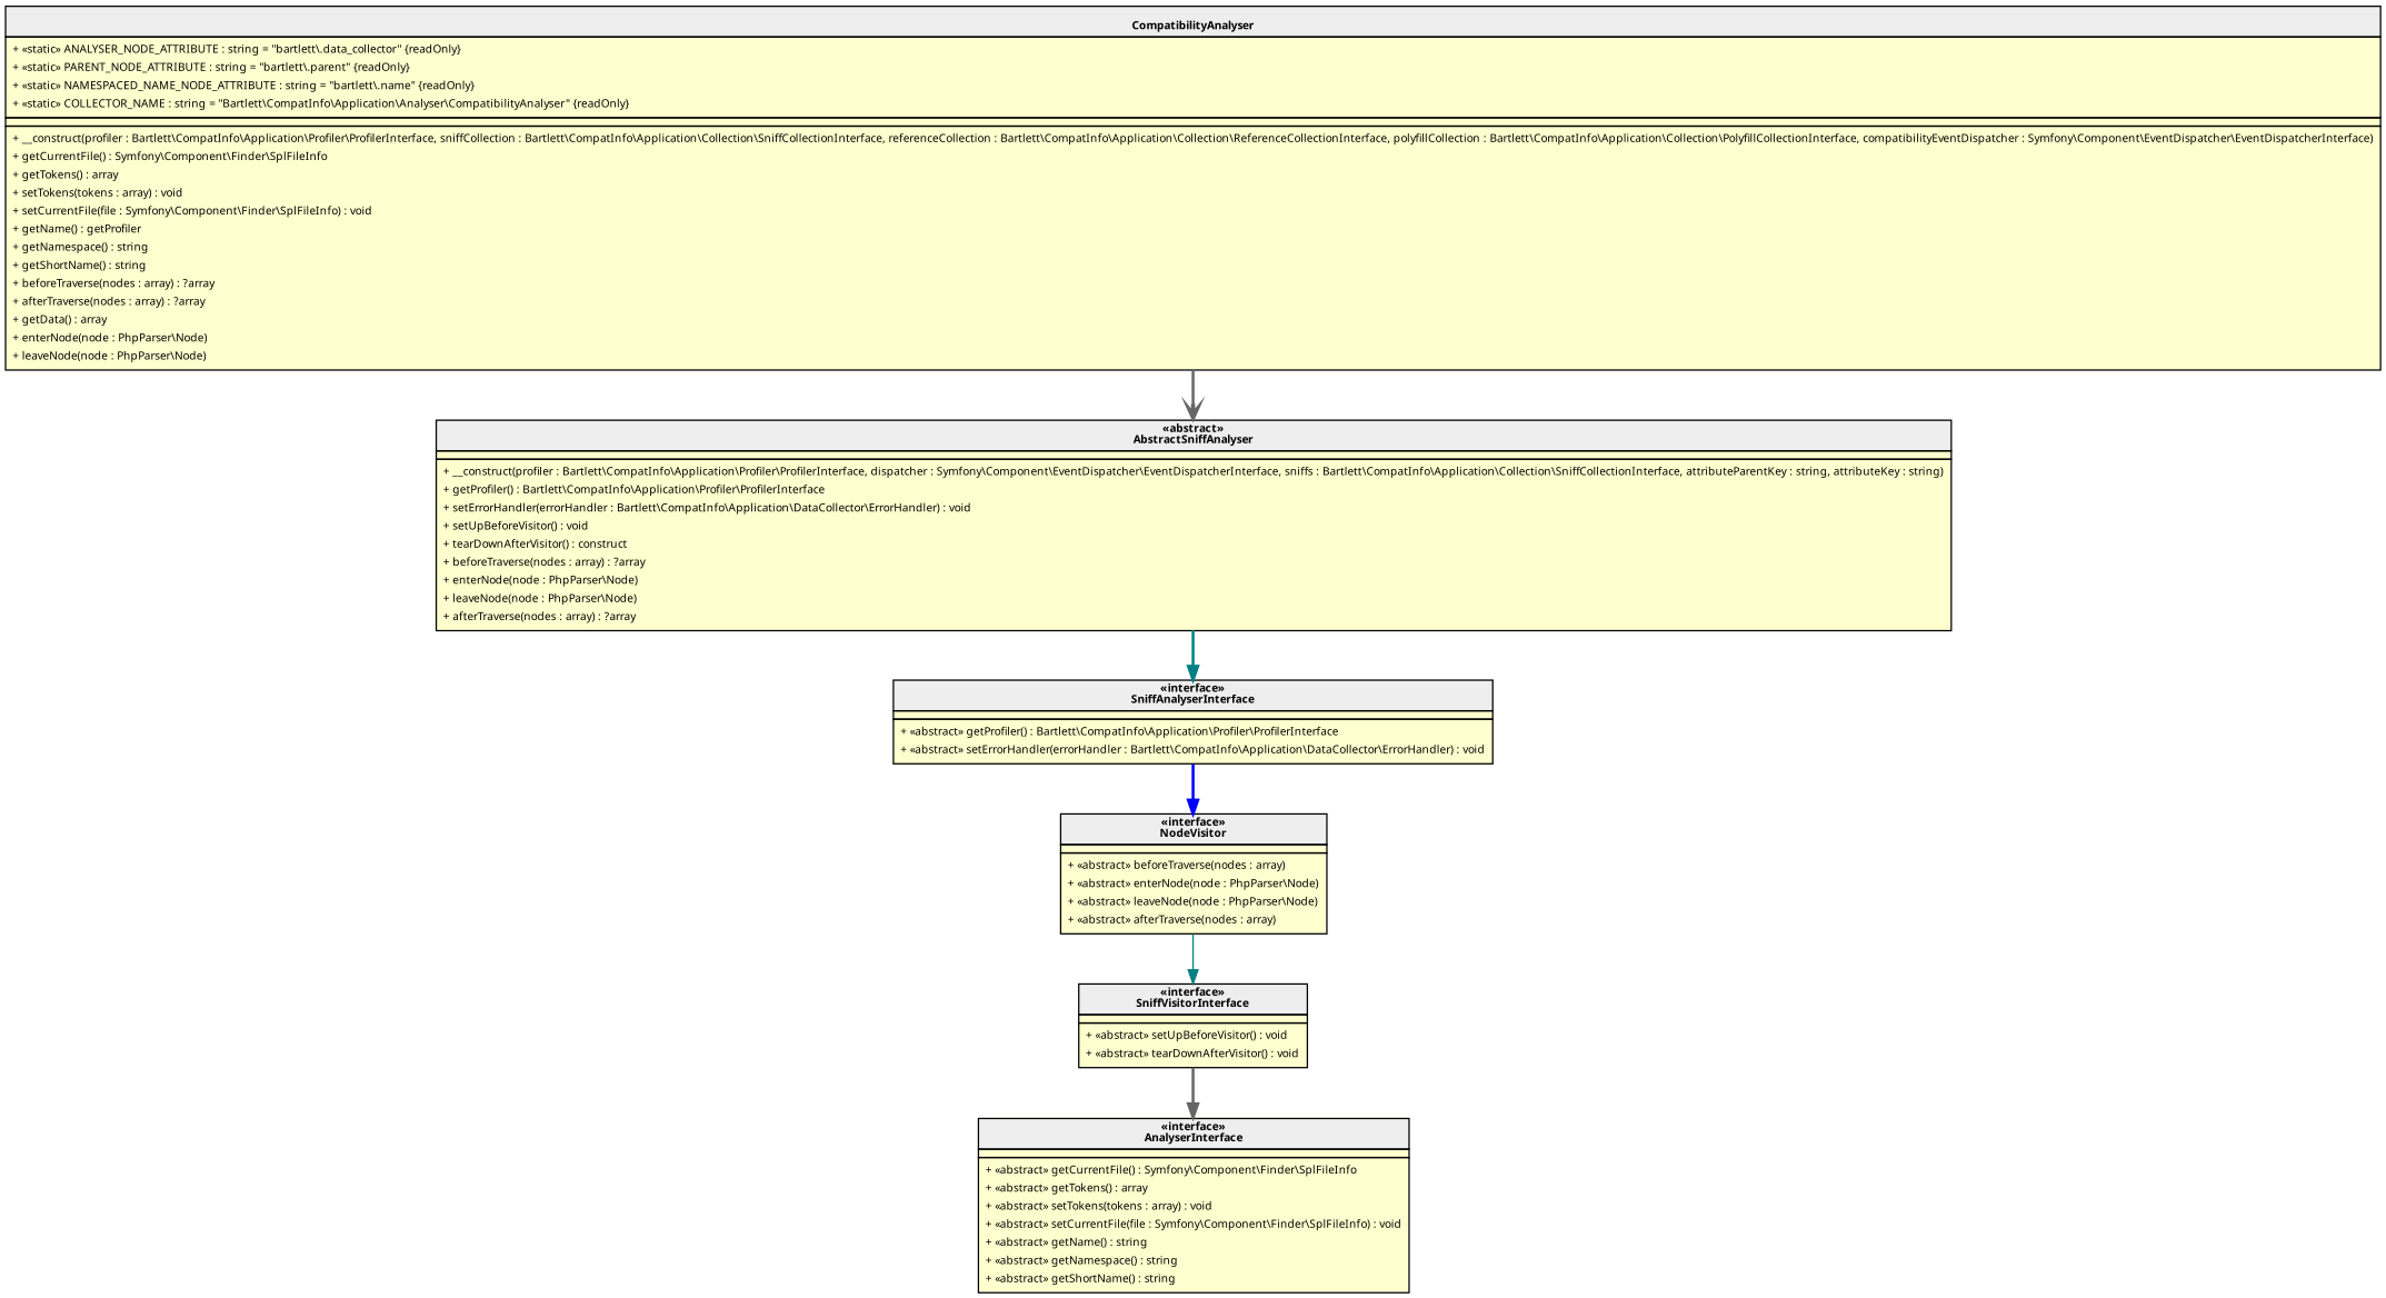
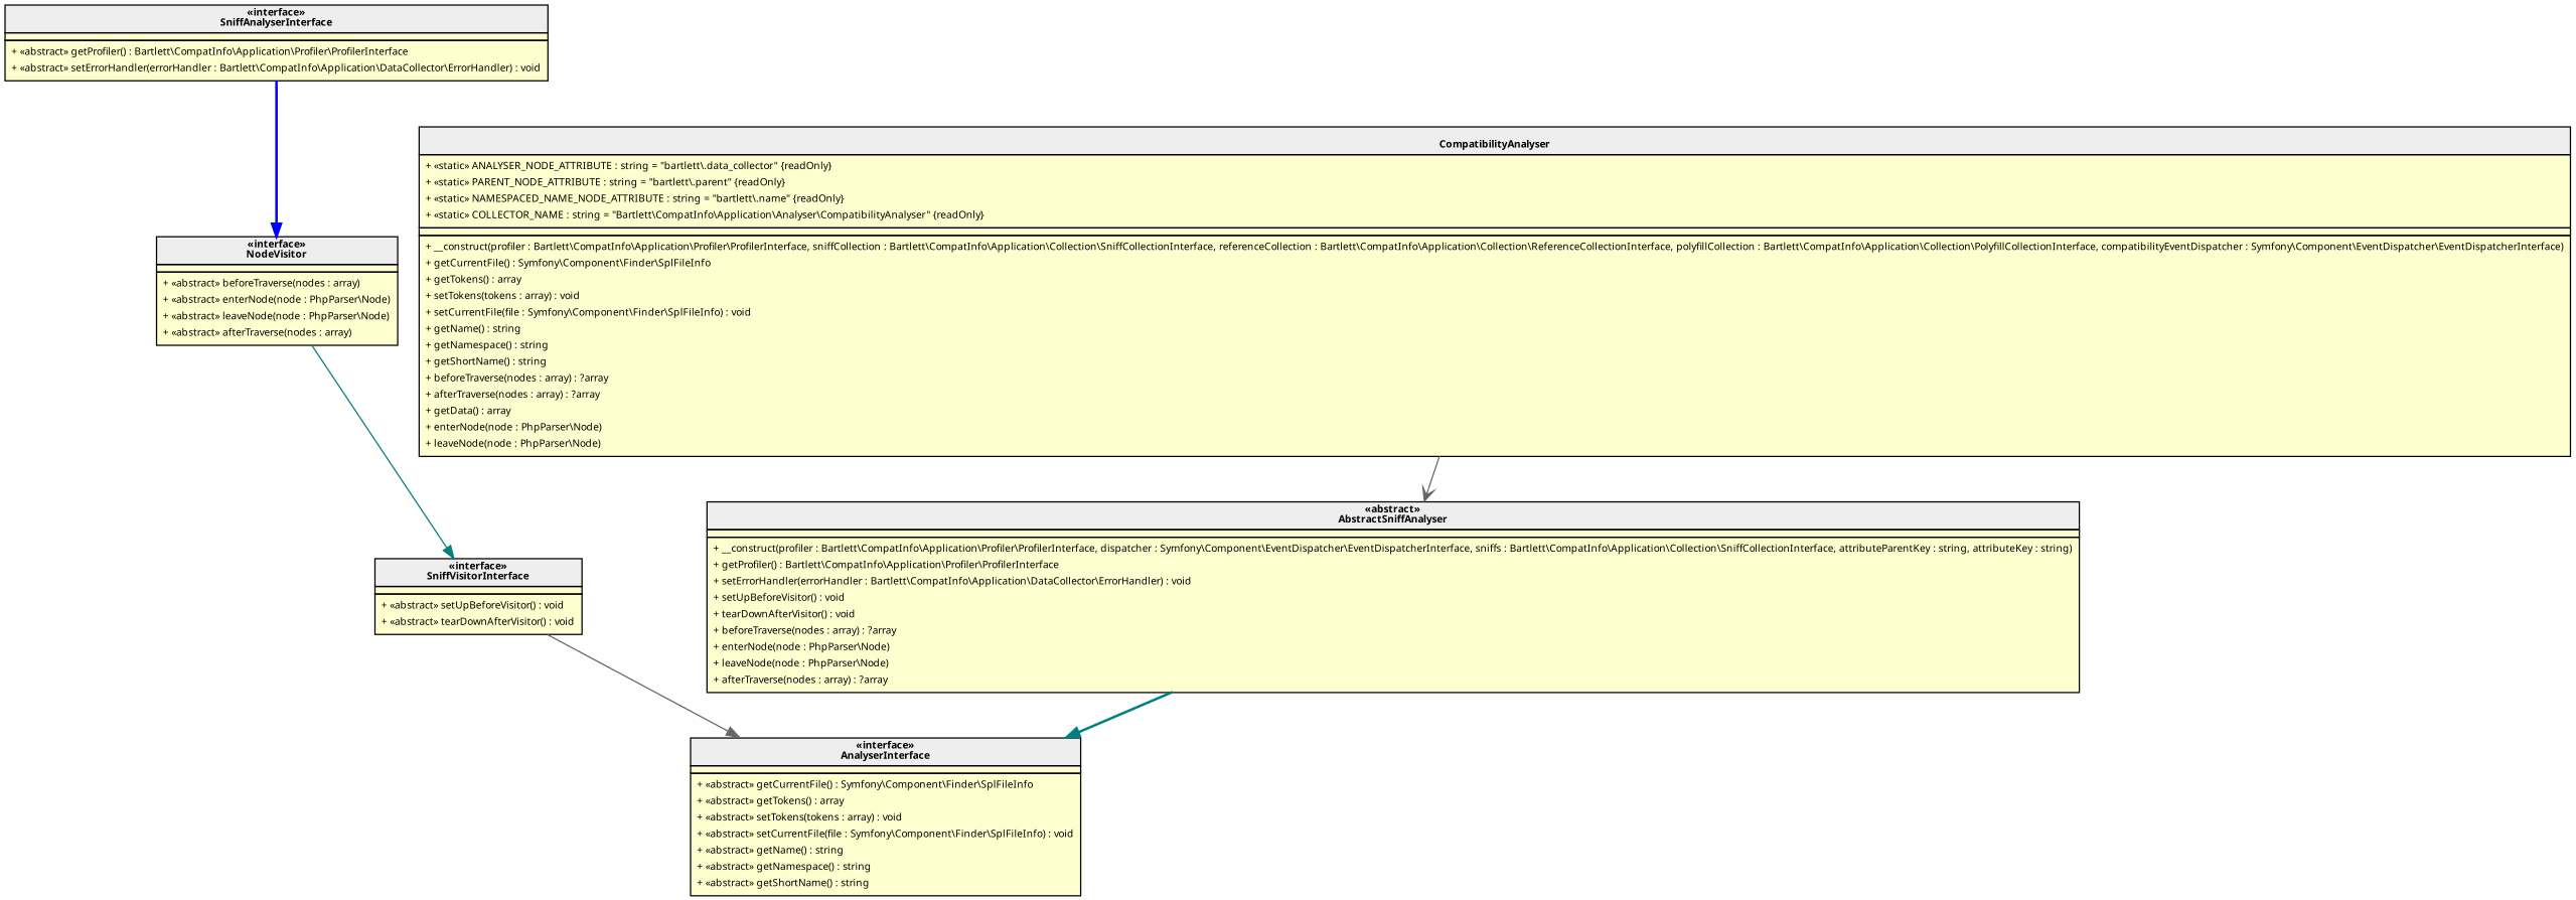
  digraph {
    rankdir=TB
    node [fillcolor="#FEFECE" fontname=Verdana fontsize=8 margin=0 shape=none style=filled]
    edge [arrowhead=normal color=teal fontname=Verdana fontsize=8 style=bold]
-   "Bartlett\\CompatInfo\\Application\\Analyser\\AbstractSniffAnalyser" [label=< <table cellspacing="0" border="0" cellborder="1">     <tr><td bgcolor="#eeeeee"><b>«abstract»<br/>AbstractSniffAnalyser</b></td></tr>     <tr><td></td></tr>     <tr><td><table border="0" cellspacing="0" cellpadding="2">     <tr><td align="left">+ __construct(profiler : Bartlett\\CompatInfo\\Application\\Profiler\\ProfilerInterface, dispatcher : Symfony\\Component\\EventDispatcher\\EventDispatcherInterface, sniffs : Bartlett\\CompatInfo\\Application\\Collection\\SniffCollectionInterface, attributeParentKey : string, attributeKey : string)</td></tr>     <tr><td align="left">+ getProfiler() : Bartlett\\CompatInfo\\Application\\Profiler\\ProfilerInterface</td></tr>     <tr><td align="left">+ setErrorHandler(errorHandler : Bartlett\\CompatInfo\\Application\\DataCollector\\ErrorHandler) : void</td></tr>     <tr><td align="left">+ setUpBeforeVisitor() : void</td></tr>     <tr><td align="left">+ tearDownAfterVisitor() : construct</td></tr>     <tr><td align="left">+ beforeTraverse(nodes : array) : ?array</td></tr>     <tr><td align="left">+ enterNode(node : PhpParser\\Node)</td></tr>     <tr><td align="left">+ leaveNode(node : PhpParser\\Node)</td></tr>     <tr><td align="left">+ afterTraverse(nodes : array) : ?array</td></tr> </table></td></tr> </table>>]
+   "Bartlett\\CompatInfo\\Application\\Analyser\\AbstractSniffAnalyser" [label=< <table cellspacing="0" border="0" cellborder="1">     <tr><td bgcolor="#eeeeee"><b>«abstract»<br/>AbstractSniffAnalyser</b></td></tr>     <tr><td></td></tr>     <tr><td><table border="0" cellspacing="0" cellpadding="2">     <tr><td align="left">+ __construct(profiler : Bartlett\\CompatInfo\\Application\\Profiler\\ProfilerInterface, dispatcher : Symfony\\Component\\EventDispatcher\\EventDispatcherInterface, sniffs : Bartlett\\CompatInfo\\Application\\Collection\\SniffCollectionInterface, attributeParentKey : string, attributeKey : string)</td></tr>     <tr><td align="left">+ getProfiler() : Bartlett\\CompatInfo\\Application\\Profiler\\ProfilerInterface</td></tr>     <tr><td align="left">+ setErrorHandler(errorHandler : Bartlett\\CompatInfo\\Application\\DataCollector\\ErrorHandler) : void</td></tr>     <tr><td align="left">+ setUpBeforeVisitor() : void</td></tr>     <tr><td align="left">+ tearDownAfterVisitor() : void</td></tr>     <tr><td align="left">+ beforeTraverse(nodes : array) : ?array</td></tr>     <tr><td align="left">+ enterNode(node : PhpParser\\Node)</td></tr>     <tr><td align="left">+ leaveNode(node : PhpParser\\Node)</td></tr>     <tr><td align="left">+ afterTraverse(nodes : array) : ?array</td></tr> </table></td></tr> </table>>]
    n2 [label=< <table cellspacing="0" border="0" cellborder="1">     <tr><td bgcolor="#eeeeee"><b>«interface»<br/>SniffAnalyserInterface</b></td></tr>     <tr><td></td></tr>     <tr><td><table border="0" cellspacing="0" cellpadding="2">     <tr><td align="left">+ «abstract» getProfiler() : Bartlett\\CompatInfo\\Application\\Profiler\\ProfilerInterface</td></tr>     <tr><td align="left">+ «abstract» setErrorHandler(errorHandler : Bartlett\\CompatInfo\\Application\\DataCollector\\ErrorHandler) : void</td></tr> </table></td></tr> </table>>]
    n3 [label=< <table cellspacing="0" border="0" cellborder="1">     <tr><td bgcolor="#eeeeee"><b>«interface»<br/>SniffVisitorInterface</b></td></tr>     <tr><td></td></tr>     <tr><td><table border="0" cellspacing="0" cellpadding="2">     <tr><td align="left">+ «abstract» setUpBeforeVisitor() : void</td></tr>     <tr><td align="left">+ «abstract» tearDownAfterVisitor() : void</td></tr> </table></td></tr> </table>>]
    n4 [label=< <table cellspacing="0" border="0" cellborder="1">     <tr><td bgcolor="#eeeeee"><b>«interface»<br/>AnalyserInterface</b></td></tr>     <tr><td></td></tr>     <tr><td><table border="0" cellspacing="0" cellpadding="2">     <tr><td align="left">+ «abstract» getCurrentFile() : Symfony\\Component\\Finder\\SplFileInfo</td></tr>     <tr><td align="left">+ «abstract» getTokens() : array</td></tr>     <tr><td align="left">+ «abstract» setTokens(tokens : array) : void</td></tr>     <tr><td align="left">+ «abstract» setCurrentFile(file : Symfony\\Component\\Finder\\SplFileInfo) : void</td></tr>     <tr><td align="left">+ «abstract» getName() : string</td></tr>     <tr><td align="left">+ «abstract» getNamespace() : string</td></tr>     <tr><td align="left">+ «abstract» getShortName() : string</td></tr> </table></td></tr> </table>>]
-   "Bartlett\\CompatInfo\\Application\\Analyser\\CompatibilityAnalyser" [label=< <table cellspacing="0" border="0" cellborder="1">     <tr><td bgcolor="#eeeeee"><b><br/>CompatibilityAnalyser</b></td></tr>     <tr><td><table border="0" cellspacing="0" cellpadding="2">     <tr><td align="left">+ «static» ANALYSER_NODE_ATTRIBUTE : string = "bartlett\.data_collector" {readOnly}</td></tr>     <tr><td align="left">+ «static» PARENT_NODE_ATTRIBUTE : string = "bartlett\.parent" {readOnly}</td></tr>     <tr><td align="left">+ «static» NAMESPACED_NAME_NODE_ATTRIBUTE : string = "bartlett\.name" {readOnly}</td></tr>     <tr><td align="left">+ «static» COLLECTOR_NAME : string = "Bartlett\\CompatInfo\\Application\\Analyser\\CompatibilityAnalyser" {readOnly}</td></tr> </table></td></tr>     <tr><td></td></tr>     <tr><td><table border="0" cellspacing="0" cellpadding="2">     <tr><td align="left">+ __construct(profiler : Bartlett\\CompatInfo\\Application\\Profiler\\ProfilerInterface, sniffCollection : Bartlett\\CompatInfo\\Application\\Collection\\SniffCollectionInterface, referenceCollection : Bartlett\\CompatInfo\\Application\\Collection\\ReferenceCollectionInterface, polyfillCollection : Bartlett\\CompatInfo\\Application\\Collection\\PolyfillCollectionInterface, compatibilityEventDispatcher : Symfony\\Component\\EventDispatcher\\EventDispatcherInterface)</td></tr>     <tr><td align="left">+ getCurrentFile() : Symfony\\Component\\Finder\\SplFileInfo</td></tr>     <tr><td align="left">+ getTokens() : array</td></tr>     <tr><td align="left">+ setTokens(tokens : array) : void</td></tr>     <tr><td align="left">+ setCurrentFile(file : Symfony\\Component\\Finder\\SplFileInfo) : void</td></tr>     <tr><td align="left">+ getName() : getProfiler</td></tr>     <tr><td align="left">+ getNamespace() : string</td></tr>     <tr><td align="left">+ getShortName() : string</td></tr>     <tr><td align="left">+ beforeTraverse(nodes : array) : ?array</td></tr>     <tr><td align="left">+ afterTraverse(nodes : array) : ?array</td></tr>     <tr><td align="left">+ getData() : array</td></tr>     <tr><td align="left">+ enterNode(node : PhpParser\\Node)</td></tr>     <tr><td align="left">+ leaveNode(node : PhpParser\\Node)</td></tr> </table></td></tr> </table>>]
+   "Bartlett\\CompatInfo\\Application\\Analyser\\CompatibilityAnalyser" [label=< <table cellspacing="0" border="0" cellborder="1">     <tr><td bgcolor="#eeeeee"><b><br/>CompatibilityAnalyser</b></td></tr>     <tr><td><table border="0" cellspacing="0" cellpadding="2">     <tr><td align="left">+ «static» ANALYSER_NODE_ATTRIBUTE : string = "bartlett\.data_collector" {readOnly}</td></tr>     <tr><td align="left">+ «static» PARENT_NODE_ATTRIBUTE : string = "bartlett\.parent" {readOnly}</td></tr>     <tr><td align="left">+ «static» NAMESPACED_NAME_NODE_ATTRIBUTE : string = "bartlett\.name" {readOnly}</td></tr>     <tr><td align="left">+ «static» COLLECTOR_NAME : string = "Bartlett\\CompatInfo\\Application\\Analyser\\CompatibilityAnalyser" {readOnly}</td></tr> </table></td></tr>     <tr><td></td></tr>     <tr><td><table border="0" cellspacing="0" cellpadding="2">     <tr><td align="left">+ __construct(profiler : Bartlett\\CompatInfo\\Application\\Profiler\\ProfilerInterface, sniffCollection : Bartlett\\CompatInfo\\Application\\Collection\\SniffCollectionInterface, referenceCollection : Bartlett\\CompatInfo\\Application\\Collection\\ReferenceCollectionInterface, polyfillCollection : Bartlett\\CompatInfo\\Application\\Collection\\PolyfillCollectionInterface, compatibilityEventDispatcher : Symfony\\Component\\EventDispatcher\\EventDispatcherInterface)</td></tr>     <tr><td align="left">+ getCurrentFile() : Symfony\\Component\\Finder\\SplFileInfo</td></tr>     <tr><td align="left">+ getTokens() : array</td></tr>     <tr><td align="left">+ setTokens(tokens : array) : void</td></tr>     <tr><td align="left">+ setCurrentFile(file : Symfony\\Component\\Finder\\SplFileInfo) : void</td></tr>     <tr><td align="left">+ getName() : string</td></tr>     <tr><td align="left">+ getNamespace() : string</td></tr>     <tr><td align="left">+ getShortName() : string</td></tr>     <tr><td align="left">+ beforeTraverse(nodes : array) : ?array</td></tr>     <tr><td align="left">+ afterTraverse(nodes : array) : ?array</td></tr>     <tr><td align="left">+ getData() : array</td></tr>     <tr><td align="left">+ enterNode(node : PhpParser\\Node)</td></tr>     <tr><td align="left">+ leaveNode(node : PhpParser\\Node)</td></tr> </table></td></tr> </table>>]
    "PhpParser\\NodeVisitor" [label=< <table cellspacing="0" border="0" cellborder="1">     <tr><td bgcolor="#eeeeee"><b>«interface»<br/>NodeVisitor</b></td></tr>     <tr><td></td></tr>     <tr><td><table border="0" cellspacing="0" cellpadding="2">     <tr><td align="left">+ «abstract» beforeTraverse(nodes : array)</td></tr>     <tr><td align="left">+ «abstract» enterNode(node : PhpParser\\Node)</td></tr>     <tr><td align="left">+ «abstract» leaveNode(node : PhpParser\\Node)</td></tr>     <tr><td align="left">+ «abstract» afterTraverse(nodes : array)</td></tr> </table></td></tr> </table>>]
    subgraph sub_1 {
      bgcolor=BurlyWood
      label="Bartlett\\CompatInfo\\Application\\Analyser"
      "Bartlett\\CompatInfo\\Application\\Analyser\\AbstractSniffAnalyser"
      n2
      n3
      n4
      "Bartlett\\CompatInfo\\Application\\Analyser\\CompatibilityAnalyser"
    }
    subgraph sub_2 {
      label=PhpParser
      "PhpParser\\NodeVisitor"
    }
-   "Bartlett\\CompatInfo\\Application\\Analyser\\AbstractSniffAnalyser" -> n2
+   "Bartlett\\CompatInfo\\Application\\Analyser\\AbstractSniffAnalyser" -> n4
    n2 -> "PhpParser\\NodeVisitor" [color=blue]
-   n3 -> n4 [color=gray40]
-   "Bartlett\\CompatInfo\\Application\\Analyser\\CompatibilityAnalyser" -> "Bartlett\\CompatInfo\\Application\\Analyser\\AbstractSniffAnalyser" [arrowhead=vee color=gray40]
+   n3 -> n4 [color=gray40 style=solid]
+   "Bartlett\\CompatInfo\\Application\\Analyser\\CompatibilityAnalyser" -> "Bartlett\\CompatInfo\\Application\\Analyser\\AbstractSniffAnalyser" [arrowhead=vee color=gray40 style=solid]
    "PhpParser\\NodeVisitor" -> n3 [style=solid]
  }
